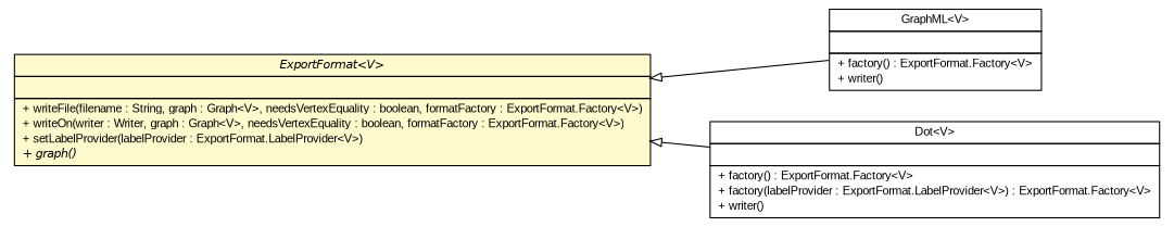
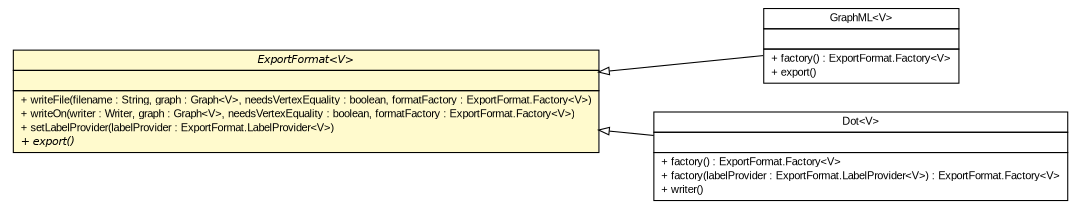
  digraph {
    fontname="Liberation Sans"
    nodesep=0.25
    rankdir=LR
    ranksep=0.5
    node [fontcolor=black fontname="Liberation Sans" fontsize=10.0 shape=plaintext]
    edge [arrowtail=empty dir=back fontname="Liberation Sans" fontsize=10 headport=p labelfontname=Helvetica labelfontsize=10 tailport=p]
-   n1 [label=<<table title="org.jgraphl.export.graphml.GraphML" border="0" cellborder="1" cellspacing="0" cellpadding="2" port="p" href="./graphml/GraphML.html"> 		<tr><td><table border="0" cellspacing="0" cellpadding="1"> <tr><td align="center" balign="center"> GraphML&lt;V&gt; </td></tr> 		</table></td></tr> 		<tr><td><table border="0" cellspacing="0" cellpadding="1"> <tr><td align="left" balign="left">  </td></tr> 		</table></td></tr> 		<tr><td><table border="0" cellspacing="0" cellpadding="1"> <tr><td align="left" balign="left"> + factory() : ExportFormat.Factory&lt;V&gt; </td></tr> <tr><td align="left" balign="left"> + writer() </td></tr> 		</table></td></tr> 		</table>>]
-   n2 [label=<<table title="org.jgraphl.export.ExportFormat" border="0" cellborder="1" cellspacing="0" cellpadding="2" port="p" bgcolor="lemonChiffon" href="./ExportFormat.html"> 		<tr><td><table border="0" cellspacing="0" cellpadding="1"> <tr><td align="center" balign="center"><font face="Helvetica-Oblique"> ExportFormat&lt;V&gt; </font></td></tr> 		</table></td></tr> 		<tr><td><table border="0" cellspacing="0" cellpadding="1"> <tr><td align="left" balign="left">  </td></tr> 		</table></td></tr> 		<tr><td><table border="0" cellspacing="0" cellpadding="1"> <tr><td align="left" balign="left"> + writeFile(filename : String, graph : Graph&lt;V&gt;, needsVertexEquality : boolean, formatFactory : ExportFormat.Factory&lt;V&gt;) </td></tr> <tr><td align="left" balign="left"> + writeOn(writer : Writer, graph : Graph&lt;V&gt;, needsVertexEquality : boolean, formatFactory : ExportFormat.Factory&lt;V&gt;) </td></tr> <tr><td align="left" balign="left"> + setLabelProvider(labelProvider : ExportFormat.LabelProvider&lt;V&gt;) </td></tr> <tr><td align="left" balign="left"><font face="Helvetica-Oblique" point-size="10.0"> + graph() </font></td></tr> 		</table></td></tr> 		</table>>]
+   n1 [label=<<table title="org.jgraphl.export.graphml.GraphML" border="0" cellborder="1" cellspacing="0" cellpadding="2" port="p" href="./graphml/GraphML.html"> 		<tr><td><table border="0" cellspacing="0" cellpadding="1"> <tr><td align="center" balign="center"> GraphML&lt;V&gt; </td></tr> 		</table></td></tr> 		<tr><td><table border="0" cellspacing="0" cellpadding="1"> <tr><td align="left" balign="left">  </td></tr> 		</table></td></tr> 		<tr><td><table border="0" cellspacing="0" cellpadding="1"> <tr><td align="left" balign="left"> + factory() : ExportFormat.Factory&lt;V&gt; </td></tr> <tr><td align="left" balign="left"> + export() </td></tr> 		</table></td></tr> 		</table>>]
+   n2 [label=<<table title="org.jgraphl.export.ExportFormat" border="0" cellborder="1" cellspacing="0" cellpadding="2" port="p" bgcolor="lemonChiffon" href="./ExportFormat.html"> 		<tr><td><table border="0" cellspacing="0" cellpadding="1"> <tr><td align="center" balign="center"><font face="Helvetica-Oblique"> ExportFormat&lt;V&gt; </font></td></tr> 		</table></td></tr> 		<tr><td><table border="0" cellspacing="0" cellpadding="1"> <tr><td align="left" balign="left">  </td></tr> 		</table></td></tr> 		<tr><td><table border="0" cellspacing="0" cellpadding="1"> <tr><td align="left" balign="left"> + writeFile(filename : String, graph : Graph&lt;V&gt;, needsVertexEquality : boolean, formatFactory : ExportFormat.Factory&lt;V&gt;) </td></tr> <tr><td align="left" balign="left"> + writeOn(writer : Writer, graph : Graph&lt;V&gt;, needsVertexEquality : boolean, formatFactory : ExportFormat.Factory&lt;V&gt;) </td></tr> <tr><td align="left" balign="left"> + setLabelProvider(labelProvider : ExportFormat.LabelProvider&lt;V&gt;) </td></tr> <tr><td align="left" balign="left"><font face="Helvetica-Oblique" point-size="10.0"> + export() </font></td></tr> 		</table></td></tr> 		</table>>]
    n3 [label=<<table title="org.jgraphl.export.dot.Dot" border="0" cellborder="1" cellspacing="0" cellpadding="2" port="p" href="./dot/Dot.html"> 		<tr><td><table border="0" cellspacing="0" cellpadding="1"> <tr><td align="center" balign="center"> Dot&lt;V&gt; </td></tr> 		</table></td></tr> 		<tr><td><table border="0" cellspacing="0" cellpadding="1"> <tr><td align="left" balign="left">  </td></tr> 		</table></td></tr> 		<tr><td><table border="0" cellspacing="0" cellpadding="1"> <tr><td align="left" balign="left"> + factory() : ExportFormat.Factory&lt;V&gt; </td></tr> <tr><td align="left" balign="left"> + factory(labelProvider : ExportFormat.LabelProvider&lt;V&gt;) : ExportFormat.Factory&lt;V&gt; </td></tr> <tr><td align="left" balign="left"> + writer() </td></tr> 		</table></td></tr> 		</table>>]
    n2 -> n1
    n2 -> n3
  }
